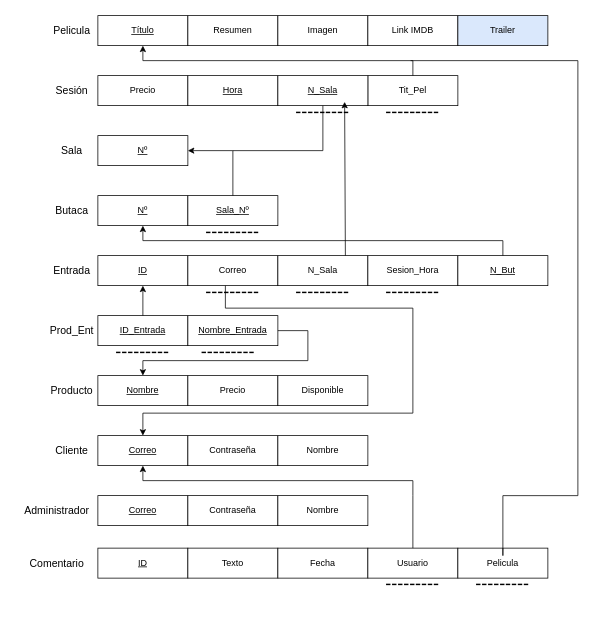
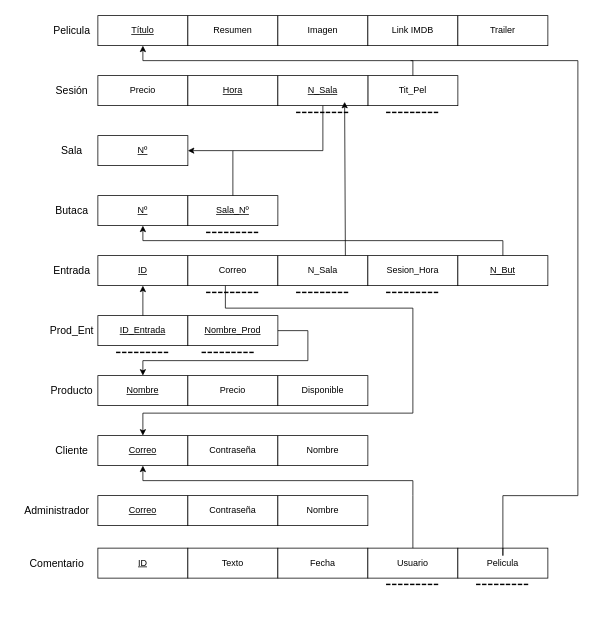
  <mxCell id="0" />
  <mxCell id="1" parent="0" />
  <mxCell id="2" value="&lt;u&gt;Nº&lt;/u&gt;" style="rounded=0;whiteSpace=wrap;html=1;" parent="1" vertex="1"><mxGeometry x="130" y="260" width="120" height="40" as="geometry" /></mxCell>
  <mxCell id="3" value="&lt;font style=&quot;font-size: 14px;&quot;&gt;Butaca&lt;/font&gt;" style="text;html=1;align=center;verticalAlign=middle;resizable=0;points=[];autosize=1;strokeColor=none;fillColor=none;" parent="1" vertex="1"><mxGeometry x="60" y="265" width="70" height="30" as="geometry" /></mxCell>
  <mxCell id="4" value="&lt;u&gt;Sala_Nº&lt;/u&gt;" style="rounded=0;whiteSpace=wrap;html=1;" parent="1" vertex="1"><mxGeometry x="250" y="260" width="120" height="40" as="geometry" /></mxCell>
  <mxCell id="5" value="&lt;font style=&quot;font-size: 24px;&quot;&gt;---------&lt;/font&gt;" style="text;html=1;align=center;verticalAlign=middle;resizable=0;points=[];autosize=1;strokeColor=none;fillColor=none;rotation=180;" parent="1" vertex="1"><mxGeometry x="260" y="290" width="100" height="40" as="geometry" /></mxCell>
  <mxCell id="6" value="&lt;u&gt;Nº&lt;/u&gt;" style="rounded=0;whiteSpace=wrap;html=1;" parent="1" vertex="1"><mxGeometry x="130" y="180" width="120" height="40" as="geometry" /></mxCell>
  <mxCell id="7" value="&lt;font style=&quot;font-size: 14px;&quot;&gt;Sala&lt;/font&gt;" style="text;html=1;align=center;verticalAlign=middle;resizable=0;points=[];autosize=1;strokeColor=none;fillColor=none;" parent="1" vertex="1"><mxGeometry x="70" y="185" width="50" height="30" as="geometry" /></mxCell>
  <mxCell id="8" value="&lt;u&gt;Título&lt;/u&gt;" style="rounded=0;whiteSpace=wrap;html=1;" parent="1" vertex="1"><mxGeometry x="130" y="20" width="120" height="40" as="geometry" /></mxCell>
  <mxCell id="9" value="&lt;font style=&quot;font-size: 14px;&quot;&gt;Pelicula&lt;/font&gt;" style="text;html=1;align=center;verticalAlign=middle;resizable=0;points=[];autosize=1;strokeColor=none;fillColor=none;" parent="1" vertex="1"><mxGeometry x="60" y="25" width="70" height="30" as="geometry" /></mxCell>
  <mxCell id="10" value="Resumen" style="rounded=0;whiteSpace=wrap;html=1;" parent="1" vertex="1"><mxGeometry x="250" y="20" width="120" height="40" as="geometry" /></mxCell>
  <mxCell id="11" value="Imagen" style="rounded=0;whiteSpace=wrap;html=1;" parent="1" vertex="1"><mxGeometry x="370" y="20" width="120" height="40" as="geometry" /></mxCell>
  <mxCell id="12" value="Link IMDB" style="rounded=0;whiteSpace=wrap;html=1;" parent="1" vertex="1"><mxGeometry x="490" y="20" width="120" height="40" as="geometry" /></mxCell>
- <mxCell id="13" value="Trailer" style="rounded=0;whiteSpace=wrap;html=1;fillColor=#dae8fc;" parent="1" vertex="1"><mxGeometry x="610" y="20" width="120" height="40" as="geometry" /></mxCell>
+ <mxCell id="13" value="Trailer" style="rounded=0;whiteSpace=wrap;html=1;" parent="1" vertex="1"><mxGeometry x="610" y="20" width="120" height="40" as="geometry" /></mxCell>
  <mxCell id="14" value="&lt;font style=&quot;font-size: 14px;&quot;&gt;Sesión&lt;/font&gt;" style="text;html=1;align=center;verticalAlign=middle;resizable=0;points=[];autosize=1;strokeColor=none;fillColor=none;" parent="1" vertex="1"><mxGeometry x="60" y="105" width="70" height="30" as="geometry" /></mxCell>
  <mxCell id="15" value="Precio" style="rounded=0;whiteSpace=wrap;html=1;" parent="1" vertex="1"><mxGeometry x="130" y="100" width="120" height="40" as="geometry" /></mxCell>
  <mxCell id="16" value="&lt;u&gt;Hora&lt;/u&gt;" style="rounded=0;whiteSpace=wrap;html=1;" parent="1" vertex="1"><mxGeometry x="250" y="100" width="120" height="40" as="geometry" /></mxCell>
  <mxCell id="17" value="Tit_Pel" style="rounded=0;whiteSpace=wrap;html=1;" parent="1" vertex="1"><mxGeometry x="490" y="100" width="120" height="40" as="geometry" /></mxCell>
  <mxCell id="18" value="&lt;u&gt;N_Sala&lt;/u&gt;" style="rounded=0;whiteSpace=wrap;html=1;" parent="1" vertex="1"><mxGeometry x="370" y="100" width="120" height="40" as="geometry" /></mxCell>
  <mxCell id="19" value="&lt;u&gt;ID&lt;/u&gt;" style="rounded=0;whiteSpace=wrap;html=1;" parent="1" vertex="1"><mxGeometry x="130" y="340" width="120" height="40" as="geometry" /></mxCell>
  <mxCell id="20" value="&lt;font style=&quot;font-size: 14px;&quot;&gt;Entrada&lt;/font&gt;" style="text;html=1;align=center;verticalAlign=middle;resizable=0;points=[];autosize=1;strokeColor=none;fillColor=none;" parent="1" vertex="1"><mxGeometry x="60" y="345" width="70" height="30" as="geometry" /></mxCell>
  <mxCell id="21" value="Correo" style="rounded=0;whiteSpace=wrap;html=1;" parent="1" vertex="1"><mxGeometry x="250" y="340" width="120" height="40" as="geometry" /></mxCell>
  <mxCell id="22" value="N_Sala" style="rounded=0;whiteSpace=wrap;html=1;" parent="1" vertex="1"><mxGeometry x="370" y="340" width="120" height="40" as="geometry" /></mxCell>
  <mxCell id="23" value="Sesion_Hora" style="rounded=0;whiteSpace=wrap;html=1;" parent="1" vertex="1"><mxGeometry x="490" y="340" width="120" height="40" as="geometry" /></mxCell>
  <mxCell id="24" value="&lt;u&gt;Nombre&lt;/u&gt;" style="rounded=0;whiteSpace=wrap;html=1;" parent="1" vertex="1"><mxGeometry x="130" y="500" width="120" height="40" as="geometry" /></mxCell>
  <mxCell id="25" value="&lt;font style=&quot;font-size: 14px;&quot;&gt;Producto&lt;/font&gt;" style="text;html=1;align=center;verticalAlign=middle;resizable=0;points=[];autosize=1;strokeColor=none;fillColor=none;" parent="1" vertex="1"><mxGeometry x="55" y="505" width="80" height="30" as="geometry" /></mxCell>
  <mxCell id="26" value="Precio" style="rounded=0;whiteSpace=wrap;html=1;" parent="1" vertex="1"><mxGeometry x="250" y="500" width="120" height="40" as="geometry" /></mxCell>
  <mxCell id="27" value="&lt;font style=&quot;font-size: 24px;&quot;&gt;---------&lt;/font&gt;" style="text;html=1;align=center;verticalAlign=middle;resizable=0;points=[];autosize=1;strokeColor=none;fillColor=none;rotation=180;" parent="1" vertex="1"><mxGeometry x="380" y="370" width="100" height="40" as="geometry" /></mxCell>
  <mxCell id="28" value="&lt;font style=&quot;font-size: 24px;&quot;&gt;---------&lt;/font&gt;" style="text;html=1;align=center;verticalAlign=middle;resizable=0;points=[];autosize=1;strokeColor=none;fillColor=none;rotation=180;" parent="1" vertex="1"><mxGeometry x="500" y="370" width="100" height="40" as="geometry" /></mxCell>
  <mxCell id="29" value="&lt;u&gt;Correo&lt;/u&gt;" style="rounded=0;whiteSpace=wrap;html=1;" parent="1" vertex="1"><mxGeometry x="130" y="580" width="120" height="40" as="geometry" /></mxCell>
  <mxCell id="30" value="&lt;font style=&quot;font-size: 14px;&quot;&gt;Cliente&lt;/font&gt;" style="text;html=1;align=center;verticalAlign=middle;resizable=0;points=[];autosize=1;strokeColor=none;fillColor=none;" parent="1" vertex="1"><mxGeometry x="60" y="585" width="70" height="30" as="geometry" /></mxCell>
  <mxCell id="31" value="Contraseña" style="rounded=0;whiteSpace=wrap;html=1;" parent="1" vertex="1"><mxGeometry x="250" y="580" width="120" height="40" as="geometry" /></mxCell>
  <mxCell id="32" value="Nombre" style="rounded=0;whiteSpace=wrap;html=1;" parent="1" vertex="1"><mxGeometry x="370" y="580" width="120" height="40" as="geometry" /></mxCell>
  <mxCell id="33" value="&lt;u&gt;Correo&lt;/u&gt;" style="rounded=0;whiteSpace=wrap;html=1;" parent="1" vertex="1"><mxGeometry x="130" y="660" width="120" height="40" as="geometry" /></mxCell>
  <mxCell id="34" value="&lt;font style=&quot;font-size: 14px;&quot;&gt;Administrador&lt;/font&gt;" style="text;html=1;align=center;verticalAlign=middle;resizable=0;points=[];autosize=1;strokeColor=none;fillColor=none;" parent="1" vertex="1"><mxGeometry x="20" y="665" width="110" height="30" as="geometry" /></mxCell>
  <mxCell id="35" value="Contraseña" style="rounded=0;whiteSpace=wrap;html=1;" parent="1" vertex="1"><mxGeometry x="250" y="660" width="120" height="40" as="geometry" /></mxCell>
  <mxCell id="36" value="Nombre" style="rounded=0;whiteSpace=wrap;html=1;" parent="1" vertex="1"><mxGeometry x="370" y="660" width="120" height="40" as="geometry" /></mxCell>
  <mxCell id="37" value="&lt;u&gt;ID_Entrada&lt;/u&gt;" style="rounded=0;whiteSpace=wrap;html=1;" parent="1" vertex="1"><mxGeometry x="130" y="420" width="120" height="40" as="geometry" /></mxCell>
  <mxCell id="38" value="&lt;font style=&quot;font-size: 14px;&quot;&gt;Prod_Ent&lt;/font&gt;" style="text;html=1;align=center;verticalAlign=middle;resizable=0;points=[];autosize=1;strokeColor=none;fillColor=none;" parent="1" vertex="1"><mxGeometry x="55" y="425" width="80" height="30" as="geometry" /></mxCell>
- <mxCell id="39" value="&lt;u&gt;Nombre_Entrada&lt;/u&gt;" style="rounded=0;whiteSpace=wrap;html=1;" parent="1" vertex="1"><mxGeometry x="250" y="420" width="120" height="40" as="geometry" /></mxCell>
+ <mxCell id="39" value="&lt;u&gt;Nombre_Prod&lt;/u&gt;" style="rounded=0;whiteSpace=wrap;html=1;" parent="1" vertex="1"><mxGeometry x="250" y="420" width="120" height="40" as="geometry" /></mxCell>
  <mxCell id="40" value="&lt;font style=&quot;font-size: 24px;&quot;&gt;---------&lt;/font&gt;" style="text;html=1;align=center;verticalAlign=middle;resizable=0;points=[];autosize=1;strokeColor=none;fillColor=none;rotation=180;" parent="1" vertex="1"><mxGeometry x="140" y="450" width="100" height="40" as="geometry" /></mxCell>
  <mxCell id="41" value="&lt;font style=&quot;font-size: 24px;&quot;&gt;---------&lt;/font&gt;" style="text;html=1;align=center;verticalAlign=middle;resizable=0;points=[];autosize=1;strokeColor=none;fillColor=none;rotation=180;" parent="1" vertex="1"><mxGeometry x="254" y="450" width="100" height="40" as="geometry" /></mxCell>
  <mxCell id="42" value="" style="endArrow=classic;html=1;rounded=0;exitX=1;exitY=0.5;exitDx=0;exitDy=0;entryX=0.5;entryY=0;entryDx=0;entryDy=0;" parent="1" source="39" target="24" edge="1"><mxGeometry width="50" height="50" relative="1" as="geometry"><mxPoint x="490" y="570" as="sourcePoint" /><mxPoint x="540" y="520" as="targetPoint" /><Array as="points"><mxPoint x="410" y="440" /><mxPoint x="410" y="480" /><mxPoint x="190" y="480" /></Array></mxGeometry></mxCell>
  <mxCell id="43" value="" style="endArrow=classic;html=1;rounded=0;entryX=0.5;entryY=1;entryDx=0;entryDy=0;exitX=0.5;exitY=0;exitDx=0;exitDy=0;" parent="1" source="37" target="19" edge="1"><mxGeometry width="50" height="50" relative="1" as="geometry"><mxPoint x="490" y="570" as="sourcePoint" /><mxPoint x="540" y="520" as="targetPoint" /></mxGeometry></mxCell>
  <mxCell id="44" value="&lt;u&gt;N_But&lt;/u&gt;" style="rounded=0;whiteSpace=wrap;html=1;" parent="1" vertex="1"><mxGeometry x="610" y="340" width="120" height="40" as="geometry" /></mxCell>
  <mxCell id="45" value="" style="endArrow=classic;html=1;rounded=0;exitX=0.5;exitY=0;exitDx=0;exitDy=0;entryX=0.5;entryY=1;entryDx=0;entryDy=0;" parent="1" source="44" target="2" edge="1"><mxGeometry width="50" height="50" relative="1" as="geometry"><mxPoint x="430" y="350" as="sourcePoint" /><mxPoint x="480" y="300" as="targetPoint" /><Array as="points"><mxPoint x="670" y="320" /><mxPoint x="190" y="320" /></Array></mxGeometry></mxCell>
  <mxCell id="46" value="" style="endArrow=classic;html=1;rounded=0;exitX=0.5;exitY=0;exitDx=0;exitDy=0;entryX=1;entryY=0.5;entryDx=0;entryDy=0;" parent="1" source="4" target="6" edge="1"><mxGeometry width="50" height="50" relative="1" as="geometry"><mxPoint x="350" y="170" as="sourcePoint" /><mxPoint x="400" y="120" as="targetPoint" /><Array as="points"><mxPoint x="310" y="200" /></Array></mxGeometry></mxCell>
  <mxCell id="47" value="" style="endArrow=none;html=1;rounded=0;entryX=0.5;entryY=1;entryDx=0;entryDy=0;" parent="1" target="18" edge="1"><mxGeometry width="50" height="50" relative="1" as="geometry"><mxPoint x="310" y="200" as="sourcePoint" /><mxPoint x="400" y="120" as="targetPoint" /><Array as="points"><mxPoint x="430" y="200" /></Array></mxGeometry></mxCell>
  <mxCell id="48" value="" style="endArrow=classic;html=1;rounded=0;exitX=0.5;exitY=0;exitDx=0;exitDy=0;entryX=0.5;entryY=1;entryDx=0;entryDy=0;" parent="1" source="17" target="8" edge="1"><mxGeometry width="50" height="50" relative="1" as="geometry"><mxPoint x="490" y="170" as="sourcePoint" /><mxPoint x="540" y="120" as="targetPoint" /><Array as="points"><mxPoint x="550" y="80" /><mxPoint x="190" y="80" /></Array></mxGeometry></mxCell>
  <mxCell id="49" value="&lt;font style=&quot;font-size: 24px;&quot;&gt;---------&lt;/font&gt;" style="text;html=1;align=center;verticalAlign=middle;resizable=0;points=[];autosize=1;strokeColor=none;fillColor=none;rotation=180;" parent="1" vertex="1"><mxGeometry x="380" y="130" width="100" height="40" as="geometry" /></mxCell>
  <mxCell id="50" value="&lt;font style=&quot;font-size: 24px;&quot;&gt;---------&lt;/font&gt;" style="text;html=1;align=center;verticalAlign=middle;resizable=0;points=[];autosize=1;strokeColor=none;fillColor=none;rotation=180;" parent="1" vertex="1"><mxGeometry x="500" y="130" width="100" height="40" as="geometry" /></mxCell>
  <mxCell id="51" value="&lt;font style=&quot;font-size: 24px;&quot;&gt;---------&lt;/font&gt;" style="text;html=1;align=center;verticalAlign=middle;resizable=0;points=[];autosize=1;strokeColor=none;fillColor=none;rotation=180;" parent="1" vertex="1"><mxGeometry x="260" y="370" width="100" height="40" as="geometry" /></mxCell>
  <mxCell id="52" value="" style="endArrow=classic;html=1;rounded=0;exitX=0.6;exitY=0.75;exitDx=0;exitDy=0;exitPerimeter=0;" parent="1" source="51" edge="1"><mxGeometry width="50" height="50" relative="1" as="geometry"><mxPoint x="489" y="465" as="sourcePoint" /><mxPoint x="190" y="580" as="targetPoint" /><Array as="points"><mxPoint x="300" y="410" /><mxPoint x="550" y="410" /><mxPoint x="550" y="550" /><mxPoint x="190" y="550" /></Array></mxGeometry></mxCell>
  <mxCell id="53" value="" style="endArrow=classic;html=1;rounded=0;exitX=0.75;exitY=0;exitDx=0;exitDy=0;entryX=0.21;entryY=0.875;entryDx=0;entryDy=0;entryPerimeter=0;" parent="1" source="22" target="49" edge="1"><mxGeometry width="50" height="50" relative="1" as="geometry"><mxPoint x="200" y="510" as="sourcePoint" /><mxPoint x="430" y="200" as="targetPoint" /></mxGeometry></mxCell>
  <mxCell id="54" value="&lt;u&gt;ID&lt;/u&gt;" style="rounded=0;whiteSpace=wrap;html=1;" parent="1" vertex="1"><mxGeometry x="130" y="730" width="120" height="40" as="geometry" /></mxCell>
  <mxCell id="55" value="&lt;font style=&quot;font-size: 14px;&quot;&gt;Comentario&lt;/font&gt;" style="text;html=1;align=center;verticalAlign=middle;resizable=0;points=[];autosize=1;strokeColor=none;fillColor=none;" parent="1" vertex="1"><mxGeometry x="25" y="735" width="100" height="30" as="geometry" /></mxCell>
  <mxCell id="56" value="Texto" style="rounded=0;whiteSpace=wrap;html=1;" parent="1" vertex="1"><mxGeometry x="250" y="730" width="120" height="40" as="geometry" /></mxCell>
  <mxCell id="57" value="Fecha" style="rounded=0;whiteSpace=wrap;html=1;" parent="1" vertex="1"><mxGeometry x="370" y="730" width="120" height="40" as="geometry" /></mxCell>
  <mxCell id="58" value="Usuario" style="rounded=0;whiteSpace=wrap;html=1;" parent="1" vertex="1"><mxGeometry x="490" y="730" width="120" height="40" as="geometry" /></mxCell>
  <mxCell id="59" value="Pelicula" style="rounded=0;whiteSpace=wrap;html=1;" parent="1" vertex="1"><mxGeometry x="610" y="730" width="120" height="40" as="geometry" /></mxCell>
  <mxCell id="60" value="&lt;font style=&quot;font-size: 24px;&quot;&gt;---------&lt;/font&gt;" style="text;html=1;align=center;verticalAlign=middle;resizable=0;points=[];autosize=1;strokeColor=none;fillColor=none;rotation=180;" parent="1" vertex="1"><mxGeometry x="500" y="760" width="100" height="40" as="geometry" /></mxCell>
  <mxCell id="61" value="&lt;font style=&quot;font-size: 24px;&quot;&gt;---------&lt;/font&gt;" style="text;html=1;align=center;verticalAlign=middle;resizable=0;points=[];autosize=1;strokeColor=none;fillColor=none;rotation=180;" parent="1" vertex="1"><mxGeometry x="620" y="760" width="100" height="40" as="geometry" /></mxCell>
  <mxCell id="62" value="Disponible" style="rounded=0;whiteSpace=wrap;html=1;" parent="1" vertex="1"><mxGeometry x="370" y="500" width="120" height="40" as="geometry" /></mxCell>
  <mxCell id="63" value="" style="endArrow=none;html=1;rounded=0;entryX=0.5;entryY=0;entryDx=0;entryDy=0;endFill=0;" parent="1" target="59" edge="1"><mxGeometry width="50" height="50" relative="1" as="geometry"><mxPoint x="547" y="80" as="sourcePoint" /><mxPoint x="640" y="330" as="targetPoint" /><Array as="points"><mxPoint x="770" y="80" /><mxPoint x="770" y="660" /><mxPoint x="670" y="660" /><mxPoint x="670" y="740" /></Array></mxGeometry></mxCell>
  <mxCell id="64" value="" style="endArrow=classic;html=1;rounded=0;exitX=0.5;exitY=0;exitDx=0;exitDy=0;entryX=0.5;entryY=1;entryDx=0;entryDy=0;endFill=1;" parent="1" source="58" target="29" edge="1"><mxGeometry width="50" height="50" relative="1" as="geometry"><mxPoint x="590" y="350" as="sourcePoint" /><mxPoint x="640" y="300" as="targetPoint" /><Array as="points"><mxPoint x="550" y="660" /><mxPoint x="550" y="640" /><mxPoint x="190" y="640" /></Array></mxGeometry></mxCell>
